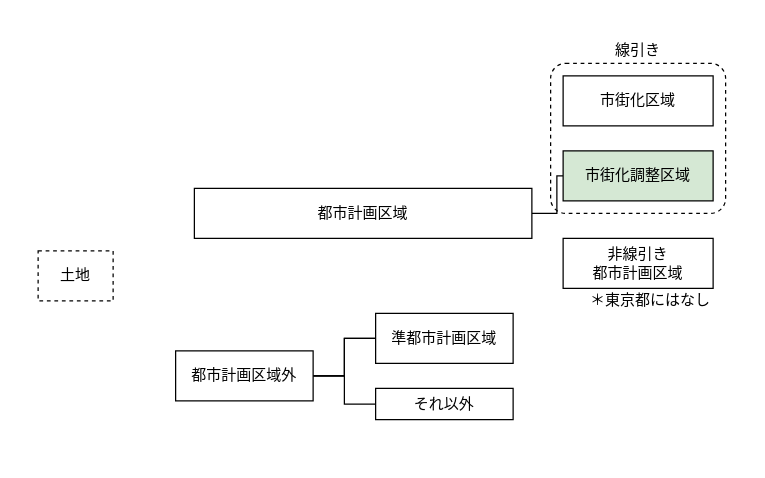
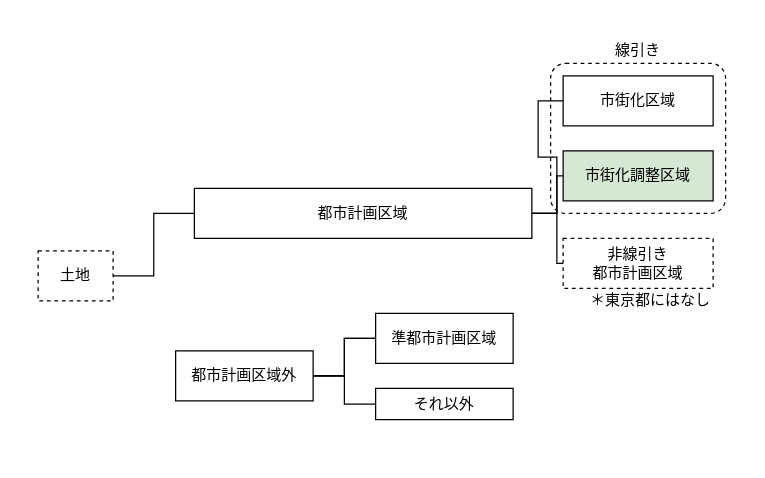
  <mxCell id="0" />
  <mxCell id="1" parent="0" />
  <mxCell id="2" value="" style="rounded=0;whiteSpace=wrap;html=1;dashed=1;strokeColor=none;fillColor=#FFFFFF;" vertex="1" parent="1"><mxGeometry width="570" height="340" as="geometry" x="20" y="20" /></mxCell>
  <mxCell id="3" value="線引き" style="text;html=1;strokeColor=none;align=center;verticalAlign=middle;whiteSpace=wrap;rounded=0;dashed=1;" vertex="1" parent="1"><mxGeometry x="490" y="30" width="40" height="20" as="geometry" /></mxCell>
  <mxCell id="4" value="＊東京都にはなし" style="text;html=1;strokeColor=none;align=center;verticalAlign=middle;whiteSpace=wrap;rounded=0;dashed=1;" vertex="1" parent="1"><mxGeometry x="470" y="230" width="100" height="20" as="geometry" /></mxCell>
  <mxCell id="5" value="" style="rounded=1;whiteSpace=wrap;html=1;fillColor=none;dashed=1;arcSize=10;" vertex="1" parent="1"><mxGeometry x="440" y="50" width="140" height="120" as="geometry" /></mxCell>
+ <mxCell id="6" style="edgeStyle=orthogonalEdgeStyle;rounded=0;orthogonalLoop=1;jettySize=auto;html=1;exitX=1;exitY=0.5;exitDx=0;exitDy=0;entryX=0;entryY=0.5;entryDx=0;entryDy=0;endArrow=none;endFill=0;" edge="1" parent="1" source="7" target="11"><mxGeometry relative="1" as="geometry" /></mxCell>
  <mxCell id="7" value="土地" style="rounded=0;whiteSpace=wrap;html=1;dashed=1;" vertex="1" parent="1"><mxGeometry x="30" y="200" width="60" height="40" as="geometry" /></mxCell>
  <mxCell id="8" style="edgeStyle=orthogonalEdgeStyle;rounded=0;orthogonalLoop=1;jettySize=auto;html=1;exitX=1;exitY=0.5;exitDx=0;exitDy=0;endArrow=none;endFill=0;" edge="1" parent="1" source="11" target="19"><mxGeometry relative="1" as="geometry" /></mxCell>
+ <mxCell id="9" style="edgeStyle=orthogonalEdgeStyle;rounded=0;orthogonalLoop=1;jettySize=auto;html=1;exitX=1;exitY=0.5;exitDx=0;exitDy=0;entryX=0;entryY=0.5;entryDx=0;entryDy=0;endArrow=none;endFill=0;" edge="1" parent="1" source="11" target="20"><mxGeometry relative="1" as="geometry" /></mxCell>
+ <mxCell id="10" style="edgeStyle=orthogonalEdgeStyle;rounded=0;orthogonalLoop=1;jettySize=auto;html=1;exitX=1;exitY=0.5;exitDx=0;exitDy=0;entryX=0;entryY=0.5;entryDx=0;entryDy=0;endArrow=none;endFill=0;" edge="1" parent="1" source="11" target="18"><mxGeometry relative="1" as="geometry" /></mxCell>
  <mxCell id="11" value="都市計画区域" style="rounded=0;whiteSpace=wrap;html=1;" vertex="1" parent="1"><mxGeometry x="155" y="150" width="270" height="40" as="geometry" /></mxCell>
  <mxCell id="12" value="" style="edgeStyle=orthogonalEdgeStyle;rounded=0;orthogonalLoop=1;jettySize=auto;html=1;endArrow=none;endFill=0;" edge="1" parent="1" source="15" target="16"><mxGeometry relative="1" as="geometry" /></mxCell>
  <mxCell id="13" value="" style="edgeStyle=orthogonalEdgeStyle;rounded=0;orthogonalLoop=1;jettySize=auto;html=1;endArrow=none;endFill=0;" edge="1" parent="1" source="15" target="16"><mxGeometry relative="1" as="geometry" /></mxCell>
  <mxCell id="14" style="edgeStyle=orthogonalEdgeStyle;rounded=0;orthogonalLoop=1;jettySize=auto;html=1;exitX=1;exitY=0.5;exitDx=0;exitDy=0;entryX=0;entryY=0.5;entryDx=0;entryDy=0;endArrow=none;endFill=0;" edge="1" parent="1" source="15" target="17"><mxGeometry relative="1" as="geometry" /></mxCell>
  <mxCell id="15" value="都市計画区域外" style="rounded=0;whiteSpace=wrap;html=1;" vertex="1" parent="1"><mxGeometry x="140" y="280" width="110" height="40" as="geometry" /></mxCell>
  <mxCell id="16" value="準都市計画区域" style="rounded=0;whiteSpace=wrap;html=1;" vertex="1" parent="1"><mxGeometry x="300" y="250" width="110" height="40" as="geometry" /></mxCell>
  <mxCell id="17" value="それ以外" style="rounded=0;whiteSpace=wrap;html=1;" vertex="1" parent="1"><mxGeometry x="300" y="310" width="110" height="25" as="geometry" /></mxCell>
  <mxCell id="18" value="市街化区域" style="rounded=0;whiteSpace=wrap;html=1;" vertex="1" parent="1"><mxGeometry x="450" y="60" width="120" height="40" as="geometry" /></mxCell>
  <mxCell id="19" value="市街化調整区域" style="rounded=0;whiteSpace=wrap;html=1;fillColor=#d5e8d4;" vertex="1" parent="1"><mxGeometry x="450" y="120" width="120" height="40" as="geometry" /></mxCell>
- <mxCell id="20" value="非線引き&lt;br&gt;都市計画区域" style="rounded=0;whiteSpace=wrap;html=1;" vertex="1" parent="1"><mxGeometry x="450" y="190" width="120" height="40" as="geometry" /></mxCell>
+ <mxCell id="20" value="非線引き&lt;br&gt;都市計画区域" style="rounded=0;whiteSpace=wrap;html=1;dashed=1;" vertex="1" parent="1"><mxGeometry x="450" y="190" width="120" height="40" as="geometry" /></mxCell>
